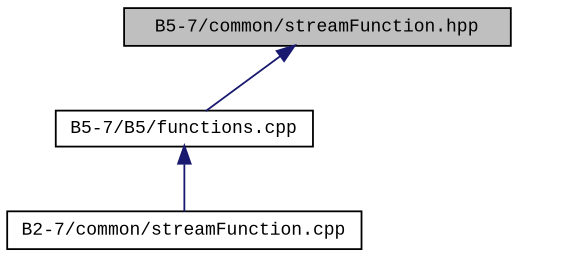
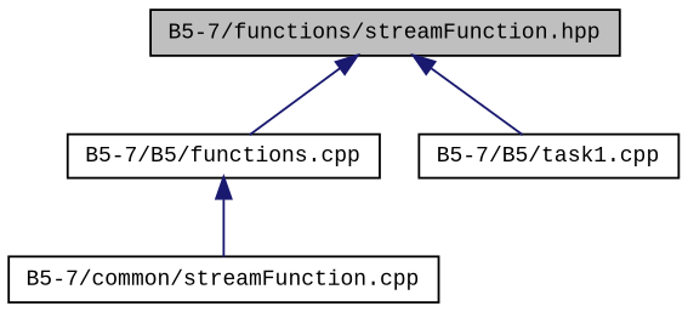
  digraph {
    fontname="Liberation Mono"
    node [color=black fillcolor=white fontname="Liberation Mono" fontsize=10 shape=record style=filled]
    edge [color=midnightblue dir=back fontname="Liberation Mono" fontsize=10 labelfontname=Helvetica labelfontsize=10 style=solid]
-   n1 [fillcolor=grey75 fontcolor=black height=0.2 label="B5-7/common/streamFunction.hpp" width=0.4]
+   n1 [fillcolor=grey75 fontcolor=black height=0.2 label="B5-7/functions/streamFunction.hpp" width=0.4]
    n2 [height=0.2 label="B5-7/B5/functions.cpp" width=0.4]
-   n4 [height=0.2 label="B2-7/common/streamFunction.cpp" width=0.4]
+   n3 [height=0.2 label="B5-7/B5/task1.cpp" width=0.4]
+   n4 [height=0.2 label="B5-7/common/streamFunction.cpp" width=0.4]
    n1 -> n2
+   n1 -> n3
    n2 -> n4
  }
